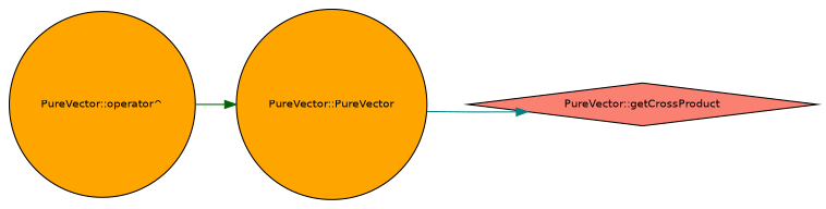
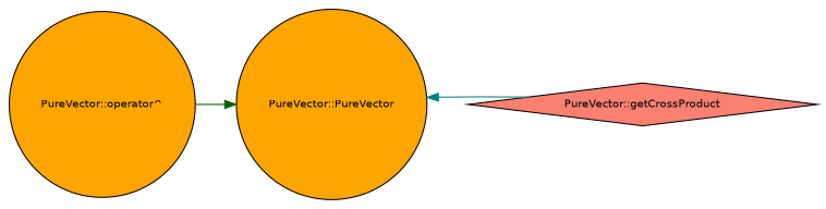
  digraph {
    rankdir=LR
    node [color=black fillcolor=orange fontname=Helvetica fontsize=10 shape=circle style=filled]
    edge [fontname=Helvetica fontsize=10 labelfontname=Helvetica labelfontsize=10 style=solid]
    n1 [fontcolor=black height=0.2 label="PureVector::operator^" width=0.4]
    n2 [height=0.2 label="PureVector::PureVector" width=0.4]
    n3 [fillcolor=salmon height=0.2 label="PureVector::getCrossProduct" shape=diamond width=0.4]
    n1 -> n2 [color=darkgreen]
-   n2 -> n3 [color=teal]
+   n3 -> n2 [color=teal]
  }
